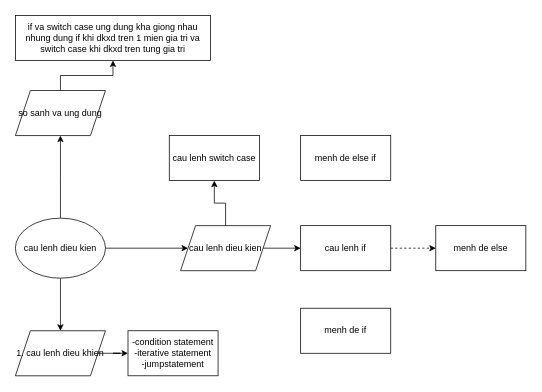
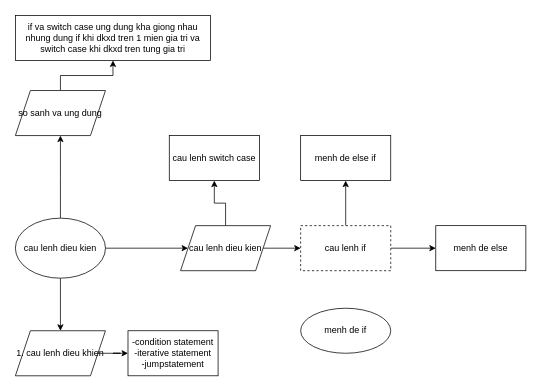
  <mxCell id="0" />
  <mxCell id="1" parent="0" />
  <mxCell id="2" style="edgeStyle=orthogonalEdgeStyle;rounded=0;orthogonalLoop=1;jettySize=auto;html=1;" edge="1" parent="1" source="5" target="7"><mxGeometry relative="1" as="geometry"><mxPoint x="80" y="470" as="targetPoint" /></mxGeometry></mxCell>
  <mxCell id="3" style="edgeStyle=orthogonalEdgeStyle;rounded=0;orthogonalLoop=1;jettySize=auto;html=1;" edge="1" parent="1" source="5" target="11"><mxGeometry relative="1" as="geometry"><mxPoint x="300" y="330" as="targetPoint" /></mxGeometry></mxCell>
  <mxCell id="4" style="edgeStyle=orthogonalEdgeStyle;rounded=0;orthogonalLoop=1;jettySize=auto;html=1;" edge="1" parent="1" source="5"><mxGeometry relative="1" as="geometry"><mxPoint x="80" y="180" as="targetPoint" /></mxGeometry></mxCell>
  <mxCell id="5" value="cau lenh dieu kien" style="ellipse;whiteSpace=wrap;html=1;" vertex="1" parent="1"><mxGeometry x="20" y="290" width="120" height="80" as="geometry" /></mxCell>
  <mxCell id="6" style="edgeStyle=orthogonalEdgeStyle;rounded=0;orthogonalLoop=1;jettySize=auto;html=1;" edge="1" parent="1" source="7" target="8"><mxGeometry relative="1" as="geometry"><mxPoint x="230" y="470" as="targetPoint" /></mxGeometry></mxCell>
  <mxCell id="7" value="1. cau lenh dieu khien" style="shape=parallelogram;perimeter=parallelogramPerimeter;whiteSpace=wrap;html=1;fixedSize=1;" vertex="1" parent="1"><mxGeometry x="20" y="440" width="120" height="60" as="geometry" /></mxCell>
  <mxCell id="8" value="-condition statement&lt;br&gt;-iterative statement&lt;br&gt;-jumpstatement" style="rounded=0;whiteSpace=wrap;html=1;" vertex="1" parent="1"><mxGeometry x="170" y="440" width="120" height="60" as="geometry" /></mxCell>
  <mxCell id="9" style="edgeStyle=orthogonalEdgeStyle;rounded=0;orthogonalLoop=1;jettySize=auto;html=1;" edge="1" parent="1" source="11" target="14"><mxGeometry relative="1" as="geometry"><mxPoint x="430" y="330" as="targetPoint" /></mxGeometry></mxCell>
  <mxCell id="10" style="edgeStyle=orthogonalEdgeStyle;rounded=0;orthogonalLoop=1;jettySize=auto;html=1;" edge="1" parent="1" source="11" target="18"><mxGeometry relative="1" as="geometry"><mxPoint x="300" y="210" as="targetPoint" /></mxGeometry></mxCell>
  <mxCell id="11" value="cau lenh dieu kien" style="shape=parallelogram;perimeter=parallelogramPerimeter;whiteSpace=wrap;html=1;fixedSize=1;" vertex="1" parent="1"><mxGeometry x="240" y="300" width="120" height="60" as="geometry" /></mxCell>
- <mxCell id="13" style="edgeStyle=orthogonalEdgeStyle;rounded=0;orthogonalLoop=1;jettySize=auto;html=1;dashed=1;" edge="1" parent="1" source="14" target="17"><mxGeometry relative="1" as="geometry"><mxPoint x="590" y="330" as="targetPoint" /></mxGeometry></mxCell>
- <mxCell id="14" value="cau lenh if" style="rounded=0;whiteSpace=wrap;html=1;" vertex="1" parent="1"><mxGeometry x="400" y="300" width="120" height="60" as="geometry" /></mxCell>
- <mxCell id="15" value="menh de if" style="rounded=0;whiteSpace=wrap;html=1;" vertex="1" parent="1"><mxGeometry x="400" y="410" width="120" height="60" as="geometry" /></mxCell>
+ <mxCell id="12" style="edgeStyle=orthogonalEdgeStyle;rounded=0;orthogonalLoop=1;jettySize=auto;html=1;" edge="1" parent="1" source="14" target="16"><mxGeometry relative="1" as="geometry"><mxPoint x="460" y="210" as="targetPoint" /></mxGeometry></mxCell>
+ <mxCell id="13" style="edgeStyle=orthogonalEdgeStyle;rounded=0;orthogonalLoop=1;jettySize=auto;html=1;" edge="1" parent="1" source="14" target="17"><mxGeometry relative="1" as="geometry"><mxPoint x="590" y="330" as="targetPoint" /></mxGeometry></mxCell>
+ <mxCell id="14" value="cau lenh if" style="rounded=0;whiteSpace=wrap;html=1;dashed=1;" vertex="1" parent="1"><mxGeometry x="400" y="300" width="120" height="60" as="geometry" /></mxCell>
+ <mxCell id="15" value="menh de if" style="ellipse;whiteSpace=wrap;html=1;" vertex="1" parent="1"><mxGeometry x="400" y="410" width="120" height="60" as="geometry" /></mxCell>
  <mxCell id="16" value="menh de else if" style="rounded=0;whiteSpace=wrap;html=1;" vertex="1" parent="1"><mxGeometry x="400" y="180" width="120" height="60" as="geometry" /></mxCell>
  <mxCell id="17" value="menh de else" style="rounded=0;whiteSpace=wrap;html=1;" vertex="1" parent="1"><mxGeometry x="580" y="300" width="120" height="60" as="geometry" /></mxCell>
  <mxCell id="18" value="cau lenh switch case" style="rounded=0;whiteSpace=wrap;html=1;" vertex="1" parent="1"><mxGeometry x="225" y="180" width="120" height="60" as="geometry" /></mxCell>
  <mxCell id="19" style="edgeStyle=orthogonalEdgeStyle;rounded=0;orthogonalLoop=1;jettySize=auto;html=1;" edge="1" parent="1" source="20" target="21"><mxGeometry relative="1" as="geometry"><mxPoint x="80" y="50" as="targetPoint" /></mxGeometry></mxCell>
  <mxCell id="20" value="so sanh va ung dung" style="shape=parallelogram;perimeter=parallelogramPerimeter;whiteSpace=wrap;html=1;fixedSize=1;" vertex="1" parent="1"><mxGeometry x="20" y="120" width="120" height="60" as="geometry" /></mxCell>
  <mxCell id="21" value="if va switch case ung dung kha giong nhau nhung dung if khi dkxd tren 1 mien gia tri va switch case khi dkxd tren tung gia tri" style="rounded=0;whiteSpace=wrap;html=1;" vertex="1" parent="1"><mxGeometry x="20" y="20" width="260" height="60" as="geometry" /></mxCell>
